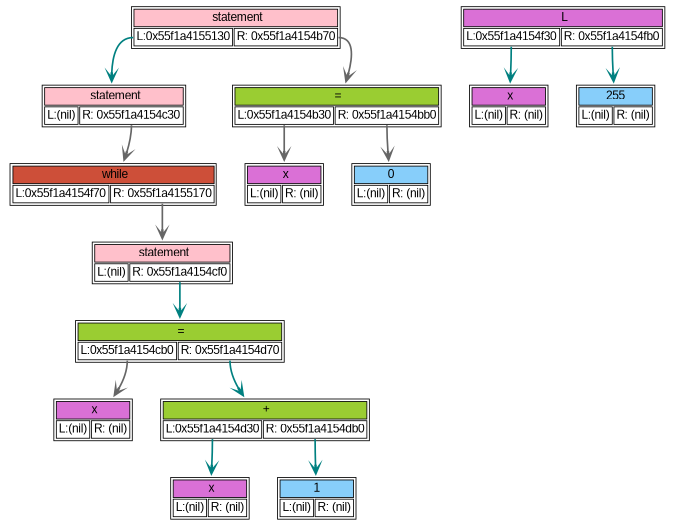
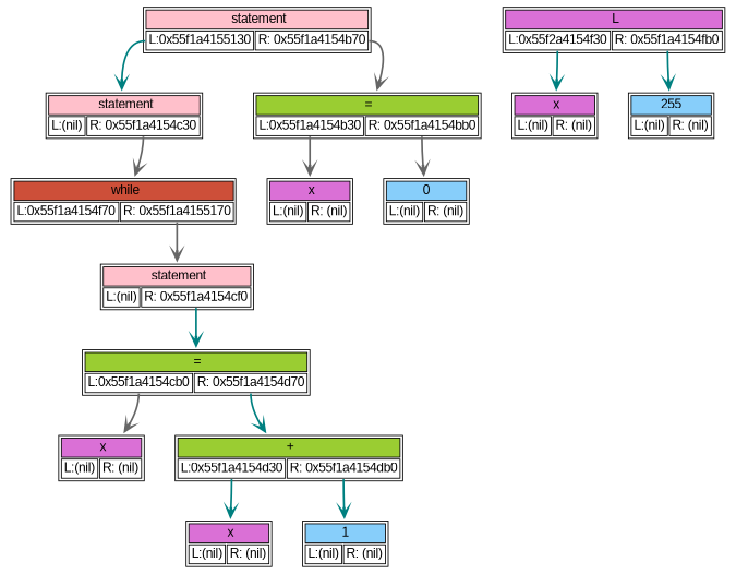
  digraph {
    fontname="Liberation Sans"
    rankdir=TV
    node [fontname="Liberation Sans" shape=plaintext]
    edge [arrowhead=vee color=teal fontname="Liberation Sans" style=bold tailport=rchild]
    n1 [label=<<table border='1' cellborder='1'> 			<tr><td colspan="2" bgcolor="pink" > statement</td></tr> 					<tr><td port= "lchild">L:(nil)</td><td port="rchild">R: 0x55f1a4154c30</td></tr> 				</table>>]
    n2 [label=<<table border='1' cellborder='1'> 			<tr><td colspan="2" bgcolor="tomato3" > while</td></tr> 					<tr><td port= "lchild">L:0x55f1a4154f70</td><td port="rchild">R: 0x55f1a4155170</td></tr> 				</table>>]
    n3 [label=<<table border='1' cellborder='1'> 			<tr><td colspan="2" bgcolor="pink" > statement</td></tr> 					<tr><td port= "lchild">L:(nil)</td><td port="rchild">R: 0x55f1a4154cf0</td></tr> 				</table>>]
-   n4 [label=<<table border='1' cellborder='1'> 			<tr><td colspan="2" bgcolor="orchid" > L</td></tr> 					<tr><td port= "lchild">L:0x55f1a4154f30</td><td port="rchild">R: 0x55f1a4154fb0</td></tr> 				</table>>]
+   n4 [label=<<table border='1' cellborder='1'> 			<tr><td colspan="2" bgcolor="orchid" > L</td></tr> 					<tr><td port= "lchild">L:0x55f2a4154f30</td><td port="rchild">R: 0x55f1a4154fb0</td></tr> 				</table>>]
    n5 [label=<<table border='1' cellborder='1'> 			<tr><td colspan="2" bgcolor="orchid" > x</td></tr> 					<tr><td port= "lchild">L:(nil)</td><td port="rchild">R: (nil)</td></tr> 				</table>>]
    n6 [label=<<table border='1' cellborder='1'> 			<tr><td colspan="2" bgcolor="lightskyblue" >255</td></tr> 					<tr><td port= "lchild">L:(nil)</td><td port="rchild">R: (nil)</td></tr> 				</table>>]
    n7 [label=<<table border='1' cellborder='1'> 			<tr><td colspan="2" bgcolor="olivedrab3" > =</td></tr> 					<tr><td port= "lchild">L:0x55f1a4154cb0</td><td port="rchild">R: 0x55f1a4154d70</td></tr> 				</table>>]
    n8 [label=<<table border='1' cellborder='1'> 			<tr><td colspan="2" bgcolor="orchid" > x</td></tr> 					<tr><td port= "lchild">L:(nil)</td><td port="rchild">R: (nil)</td></tr> 				</table>>]
    n9 [label=<<table border='1' cellborder='1'> 			<tr><td colspan="2" bgcolor="olivedrab3" > +</td></tr> 					<tr><td port= "lchild">L:0x55f1a4154d30</td><td port="rchild">R: 0x55f1a4154db0</td></tr> 				</table>>]
    n10 [label=<<table border='1' cellborder='1'> 			<tr><td colspan="2" bgcolor="orchid" > x</td></tr> 					<tr><td port= "lchild">L:(nil)</td><td port="rchild">R: (nil)</td></tr> 				</table>>]
    n11 [label=<<table border='1' cellborder='1'> 			<tr><td colspan="2" bgcolor="lightskyblue" >1</td></tr> 					<tr><td port= "lchild">L:(nil)</td><td port="rchild">R: (nil)</td></tr> 				</table>>]
    n12 [label=<<table border='1' cellborder='1'> 			<tr><td colspan="2" bgcolor="pink" > statement</td></tr> 					<tr><td port= "lchild">L:0x55f1a4155130</td><td port="rchild">R: 0x55f1a4154b70</td></tr> 				</table>>]
    n13 [label=<<table border='1' cellborder='1'> 			<tr><td colspan="2" bgcolor="olivedrab3" > =</td></tr> 					<tr><td port= "lchild">L:0x55f1a4154b30</td><td port="rchild">R: 0x55f1a4154bb0</td></tr> 				</table>>]
    n14 [label=<<table border='1' cellborder='1'> 			<tr><td colspan="2" bgcolor="orchid" > x</td></tr> 					<tr><td port= "lchild">L:(nil)</td><td port="rchild">R: (nil)</td></tr> 				</table>>]
    n15 [label=<<table border='1' cellborder='1'> 			<tr><td colspan="2" bgcolor="lightskyblue" >0</td></tr> 					<tr><td port= "lchild">L:(nil)</td><td port="rchild">R: (nil)</td></tr> 				</table>>]
    n1 -> n2 [color=gray40]
    n2 -> n3 [color=gray40]
    n3 -> n7
    n4 -> n5 [tailport=lchild]
    n4 -> n6
    n7 -> n8 [color=gray40 tailport=lchild]
    n7 -> n9
    n9 -> n10 [tailport=lchild]
    n9 -> n11
    n12 -> n1 [tailport=lchild]
    n12 -> n13 [color=gray40]
    n13 -> n14 [color=gray40 tailport=lchild]
    n13 -> n15 [color=gray40]
  }
